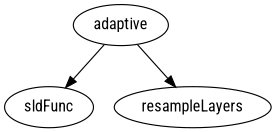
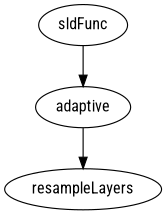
  digraph {
    fontname="Roboto Condensed"
    node [fontname="Roboto Condensed"]
    edge [fontname="Roboto Condensed"]
    adaptive
    sldFunc
    resampleLayers
-   adaptive -> sldFunc
+   sldFunc -> adaptive
    adaptive -> resampleLayers
  }
